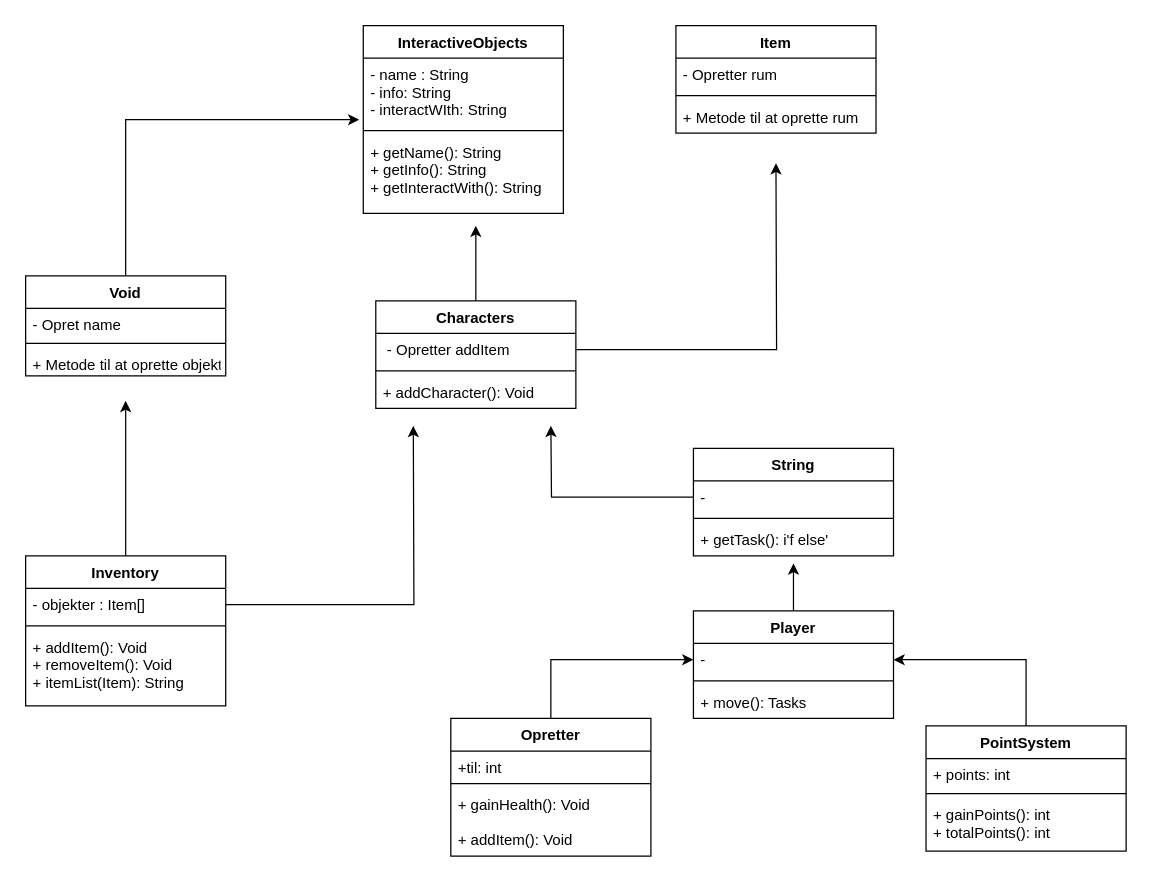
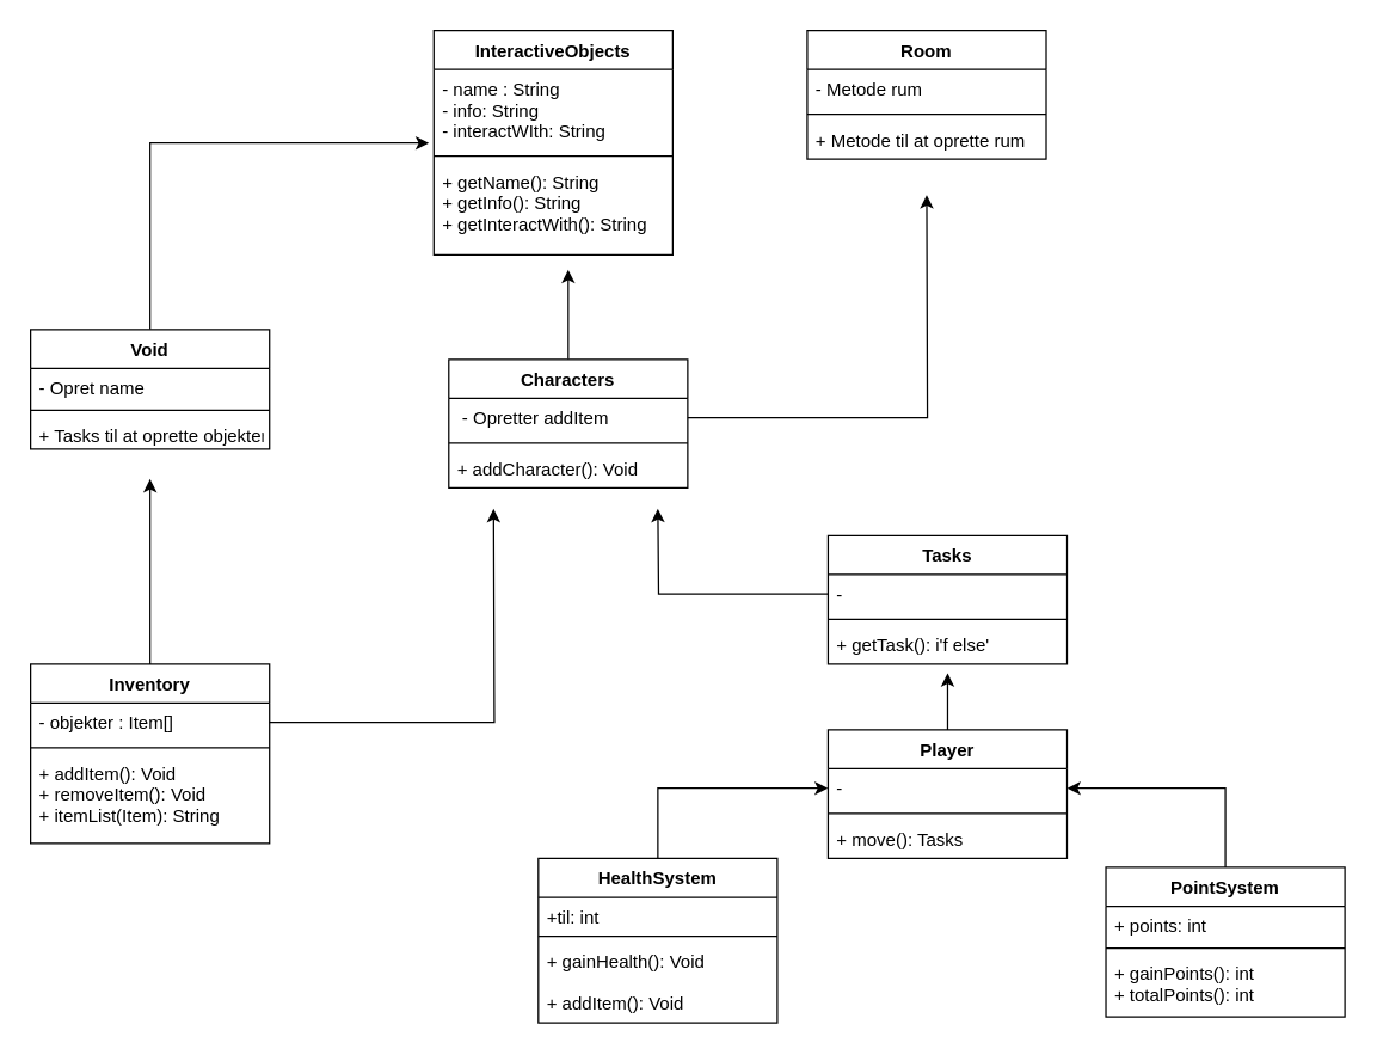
  <mxCell id="0" />
  <mxCell id="1" parent="0" />
  <mxCell id="2" value="InteractiveObjects" style="swimlane;fontStyle=1;align=center;verticalAlign=top;childLayout=stackLayout;horizontal=1;startSize=26;horizontalStack=0;resizeParent=1;resizeParentMax=0;resizeLast=0;collapsible=1;marginBottom=0;" parent="1" vertex="1"><mxGeometry x="290" y="20" width="160" height="150" as="geometry" /></mxCell>
  <mxCell id="3" value="- name : String&#10;- info: String&#10;- interactWIth: String" style="text;strokeColor=none;fillColor=none;align=left;verticalAlign=top;spacingLeft=4;spacingRight=4;overflow=hidden;rotatable=0;points=[[0,0.5],[1,0.5]];portConstraint=eastwest;" parent="2" vertex="1"><mxGeometry y="26" width="160" height="54" as="geometry" /></mxCell>
  <mxCell id="4" value="" style="line;strokeWidth=1;fillColor=none;align=left;verticalAlign=middle;spacingTop=-1;spacingLeft=3;spacingRight=3;rotatable=0;labelPosition=right;points=[];portConstraint=eastwest;" parent="2" vertex="1"><mxGeometry y="80" width="160" height="8" as="geometry" /></mxCell>
  <mxCell id="5" value="+ getName(): String&#10;+ getInfo(): String&#10;+ getInteractWith(): String" style="text;strokeColor=none;fillColor=none;align=left;verticalAlign=top;spacingLeft=4;spacingRight=4;overflow=hidden;rotatable=0;points=[[0,0.5],[1,0.5]];portConstraint=eastwest;" parent="2" vertex="1"><mxGeometry y="88" width="160" height="62" as="geometry" /></mxCell>
  <mxCell id="6" style="edgeStyle=orthogonalEdgeStyle;rounded=0;orthogonalLoop=1;jettySize=auto;html=1;entryX=0;entryY=0.5;entryDx=0;entryDy=0;" edge="1" parent="1" source="7" target="18"><mxGeometry relative="1" as="geometry" /></mxCell>
- <mxCell id="7" value="Opretter" style="swimlane;fontStyle=1;align=center;verticalAlign=top;childLayout=stackLayout;horizontal=1;startSize=26;horizontalStack=0;resizeParent=1;resizeParentMax=0;resizeLast=0;collapsible=1;marginBottom=0;" vertex="1" parent="1"><mxGeometry x="360" y="574" width="160" height="110" as="geometry" /></mxCell>
+ <mxCell id="7" value="HealthSystem" style="swimlane;fontStyle=1;align=center;verticalAlign=top;childLayout=stackLayout;horizontal=1;startSize=26;horizontalStack=0;resizeParent=1;resizeParentMax=0;resizeLast=0;collapsible=1;marginBottom=0;" vertex="1" parent="1"><mxGeometry x="360" y="574" width="160" height="110" as="geometry" /></mxCell>
  <mxCell id="8" value="+til: int" style="text;strokeColor=none;fillColor=none;align=left;verticalAlign=top;spacingLeft=4;spacingRight=4;overflow=hidden;rotatable=0;points=[[0,0.5],[1,0.5]];portConstraint=eastwest;" vertex="1" parent="7"><mxGeometry y="26" width="160" height="22" as="geometry" /></mxCell>
  <mxCell id="9" value="" style="line;strokeWidth=1;fillColor=none;align=left;verticalAlign=middle;spacingTop=-1;spacingLeft=3;spacingRight=3;rotatable=0;labelPosition=right;points=[];portConstraint=eastwest;" vertex="1" parent="7"><mxGeometry y="48" width="160" height="8" as="geometry" /></mxCell>
  <mxCell id="10" value="+ gainHealth(): Void&#10;&#10;+ addItem(): Void" style="text;strokeColor=none;fillColor=none;align=left;verticalAlign=top;spacingLeft=4;spacingRight=4;overflow=hidden;rotatable=0;points=[[0,0.5],[1,0.5]];portConstraint=eastwest;" vertex="1" parent="7"><mxGeometry y="56" width="160" height="54" as="geometry" /></mxCell>
  <mxCell id="11" style="edgeStyle=orthogonalEdgeStyle;rounded=0;orthogonalLoop=1;jettySize=auto;html=1;entryX=1;entryY=0.5;entryDx=0;entryDy=0;" edge="1" parent="1" source="12" target="18"><mxGeometry relative="1" as="geometry" /></mxCell>
  <mxCell id="12" value="PointSystem" style="swimlane;fontStyle=1;align=center;verticalAlign=top;childLayout=stackLayout;horizontal=1;startSize=26;horizontalStack=0;resizeParent=1;resizeParentMax=0;resizeLast=0;collapsible=1;marginBottom=0;" parent="1" vertex="1"><mxGeometry x="740" y="580" width="160" height="100" as="geometry" /></mxCell>
  <mxCell id="13" value="+ points: int" style="text;strokeColor=none;fillColor=none;align=left;verticalAlign=top;spacingLeft=4;spacingRight=4;overflow=hidden;rotatable=0;points=[[0,0.5],[1,0.5]];portConstraint=eastwest;" parent="12" vertex="1"><mxGeometry y="26" width="160" height="24" as="geometry" /></mxCell>
  <mxCell id="14" value="" style="line;strokeWidth=1;fillColor=none;align=left;verticalAlign=middle;spacingTop=-1;spacingLeft=3;spacingRight=3;rotatable=0;labelPosition=right;points=[];portConstraint=eastwest;" parent="12" vertex="1"><mxGeometry y="50" width="160" height="8" as="geometry" /></mxCell>
  <mxCell id="15" value="+ gainPoints(): int&#10;+ totalPoints(): int" style="text;strokeColor=none;fillColor=none;align=left;verticalAlign=top;spacingLeft=4;spacingRight=4;overflow=hidden;rotatable=0;points=[[0,0.5],[1,0.5]];portConstraint=eastwest;" parent="12" vertex="1"><mxGeometry y="58" width="160" height="42" as="geometry" /></mxCell>
  <mxCell id="16" style="edgeStyle=orthogonalEdgeStyle;rounded=0;orthogonalLoop=1;jettySize=auto;html=1;" edge="1" parent="1" source="17"><mxGeometry relative="1" as="geometry"><mxPoint x="634" y="450" as="targetPoint" /></mxGeometry></mxCell>
  <mxCell id="17" value="Player" style="swimlane;fontStyle=1;align=center;verticalAlign=top;childLayout=stackLayout;horizontal=1;startSize=26;horizontalStack=0;resizeParent=1;resizeParentMax=0;resizeLast=0;collapsible=1;marginBottom=0;" vertex="1" parent="1"><mxGeometry x="554" y="488" width="160" height="86" as="geometry" /></mxCell>
  <mxCell id="18" value="- " style="text;strokeColor=none;fillColor=none;align=left;verticalAlign=top;spacingLeft=4;spacingRight=4;overflow=hidden;rotatable=0;points=[[0,0.5],[1,0.5]];portConstraint=eastwest;" vertex="1" parent="17"><mxGeometry y="26" width="160" height="26" as="geometry" /></mxCell>
  <mxCell id="19" value="" style="line;strokeWidth=1;fillColor=none;align=left;verticalAlign=middle;spacingTop=-1;spacingLeft=3;spacingRight=3;rotatable=0;labelPosition=right;points=[];portConstraint=eastwest;" vertex="1" parent="17"><mxGeometry y="52" width="160" height="8" as="geometry" /></mxCell>
  <mxCell id="20" value="+ move(): Tasks" style="text;strokeColor=none;fillColor=none;align=left;verticalAlign=top;spacingLeft=4;spacingRight=4;overflow=hidden;rotatable=0;points=[[0,0.5],[1,0.5]];portConstraint=eastwest;" vertex="1" parent="17"><mxGeometry y="60" width="160" height="26" as="geometry" /></mxCell>
  <mxCell id="21" style="edgeStyle=orthogonalEdgeStyle;rounded=0;orthogonalLoop=1;jettySize=auto;html=1;entryX=-0.02;entryY=0.911;entryDx=0;entryDy=0;entryPerimeter=0;" edge="1" parent="1" source="22" target="3"><mxGeometry relative="1" as="geometry" /></mxCell>
  <mxCell id="22" value="Void" style="swimlane;fontStyle=1;align=center;verticalAlign=top;childLayout=stackLayout;horizontal=1;startSize=26;horizontalStack=0;resizeParent=1;resizeParentMax=0;resizeLast=0;collapsible=1;marginBottom=0;" parent="1" vertex="1"><mxGeometry x="20" y="220" width="160" height="80" as="geometry" /></mxCell>
  <mxCell id="23" value="- Opret name" style="text;strokeColor=none;fillColor=none;align=left;verticalAlign=top;spacingLeft=4;spacingRight=4;overflow=hidden;rotatable=0;points=[[0,0.5],[1,0.5]];portConstraint=eastwest;" parent="22" vertex="1"><mxGeometry y="26" width="160" height="24" as="geometry" /></mxCell>
  <mxCell id="24" value="" style="line;strokeWidth=1;fillColor=none;align=left;verticalAlign=middle;spacingTop=-1;spacingLeft=3;spacingRight=3;rotatable=0;labelPosition=right;points=[];portConstraint=eastwest;" parent="22" vertex="1"><mxGeometry y="50" width="160" height="8" as="geometry" /></mxCell>
- <mxCell id="25" value="+ Metode til at oprette objekter" style="text;strokeColor=none;fillColor=none;align=left;verticalAlign=top;spacingLeft=4;spacingRight=4;overflow=hidden;rotatable=0;points=[[0,0.5],[1,0.5]];portConstraint=eastwest;" parent="22" vertex="1"><mxGeometry y="58" width="160" height="22" as="geometry" /></mxCell>
+ <mxCell id="25" value="+ Tasks til at oprette objekter" style="text;strokeColor=none;fillColor=none;align=left;verticalAlign=top;spacingLeft=4;spacingRight=4;overflow=hidden;rotatable=0;points=[[0,0.5],[1,0.5]];portConstraint=eastwest;" parent="22" vertex="1"><mxGeometry y="58" width="160" height="22" as="geometry" /></mxCell>
  <mxCell id="26" style="edgeStyle=orthogonalEdgeStyle;rounded=0;orthogonalLoop=1;jettySize=auto;html=1;" edge="1" parent="1" source="27"><mxGeometry relative="1" as="geometry"><mxPoint x="100" y="320" as="targetPoint" /></mxGeometry></mxCell>
  <mxCell id="27" value="Inventory" style="swimlane;fontStyle=1;align=center;verticalAlign=top;childLayout=stackLayout;horizontal=1;startSize=26;horizontalStack=0;resizeParent=1;resizeParentMax=0;resizeLast=0;collapsible=1;marginBottom=0;" parent="1" vertex="1"><mxGeometry x="20" y="444" width="160" height="120" as="geometry" /></mxCell>
  <mxCell id="28" value="- objekter : Item[]" style="text;strokeColor=none;fillColor=none;align=left;verticalAlign=top;spacingLeft=4;spacingRight=4;overflow=hidden;rotatable=0;points=[[0,0.5],[1,0.5]];portConstraint=eastwest;" parent="27" vertex="1"><mxGeometry y="26" width="160" height="26" as="geometry" /></mxCell>
  <mxCell id="29" value="" style="line;strokeWidth=1;fillColor=none;align=left;verticalAlign=middle;spacingTop=-1;spacingLeft=3;spacingRight=3;rotatable=0;labelPosition=right;points=[];portConstraint=eastwest;" parent="27" vertex="1"><mxGeometry y="52" width="160" height="8" as="geometry" /></mxCell>
  <mxCell id="30" value="+ addItem(): Void &#10;+ removeItem(): Void&#10;+ itemList(Item): String" style="text;strokeColor=none;fillColor=none;align=left;verticalAlign=top;spacingLeft=4;spacingRight=4;overflow=hidden;rotatable=0;points=[[0,0.5],[1,0.5]];portConstraint=eastwest;" parent="27" vertex="1"><mxGeometry y="60" width="160" height="60" as="geometry" /></mxCell>
- <mxCell id="31" value="String" style="swimlane;fontStyle=1;align=center;verticalAlign=top;childLayout=stackLayout;horizontal=1;startSize=26;horizontalStack=0;resizeParent=1;resizeParentMax=0;resizeLast=0;collapsible=1;marginBottom=0;" vertex="1" parent="1"><mxGeometry x="554" y="358" width="160" height="86" as="geometry" /></mxCell>
+ <mxCell id="31" value="Tasks" style="swimlane;fontStyle=1;align=center;verticalAlign=top;childLayout=stackLayout;horizontal=1;startSize=26;horizontalStack=0;resizeParent=1;resizeParentMax=0;resizeLast=0;collapsible=1;marginBottom=0;" vertex="1" parent="1"><mxGeometry x="554" y="358" width="160" height="86" as="geometry" /></mxCell>
  <mxCell id="32" value="-" style="text;strokeColor=none;fillColor=none;align=left;verticalAlign=top;spacingLeft=4;spacingRight=4;overflow=hidden;rotatable=0;points=[[0,0.5],[1,0.5]];portConstraint=eastwest;" vertex="1" parent="31"><mxGeometry y="26" width="160" height="26" as="geometry" /></mxCell>
  <mxCell id="33" value="" style="line;strokeWidth=1;fillColor=none;align=left;verticalAlign=middle;spacingTop=-1;spacingLeft=3;spacingRight=3;rotatable=0;labelPosition=right;points=[];portConstraint=eastwest;" vertex="1" parent="31"><mxGeometry y="52" width="160" height="8" as="geometry" /></mxCell>
  <mxCell id="34" value="+ getTask(): i'f else'" style="text;strokeColor=none;fillColor=none;align=left;verticalAlign=top;spacingLeft=4;spacingRight=4;overflow=hidden;rotatable=0;points=[[0,0.5],[1,0.5]];portConstraint=eastwest;" vertex="1" parent="31"><mxGeometry y="60" width="160" height="26" as="geometry" /></mxCell>
  <mxCell id="35" style="edgeStyle=orthogonalEdgeStyle;rounded=0;orthogonalLoop=1;jettySize=auto;html=1;" edge="1" parent="1" source="36"><mxGeometry relative="1" as="geometry"><mxPoint x="380" y="180" as="targetPoint" /></mxGeometry></mxCell>
  <mxCell id="36" value="Characters" style="swimlane;fontStyle=1;align=center;verticalAlign=top;childLayout=stackLayout;horizontal=1;startSize=26;horizontalStack=0;resizeParent=1;resizeParentMax=0;resizeLast=0;collapsible=1;marginBottom=0;" parent="1" vertex="1"><mxGeometry x="300" y="240" width="160" height="86" as="geometry" /></mxCell>
  <mxCell id="37" value=" - Opretter addItem" style="text;strokeColor=none;fillColor=none;align=left;verticalAlign=top;spacingLeft=4;spacingRight=4;overflow=hidden;rotatable=0;points=[[0,0.5],[1,0.5]];portConstraint=eastwest;" parent="36" vertex="1"><mxGeometry y="26" width="160" height="26" as="geometry" /></mxCell>
  <mxCell id="38" value="" style="line;strokeWidth=1;fillColor=none;align=left;verticalAlign=middle;spacingTop=-1;spacingLeft=3;spacingRight=3;rotatable=0;labelPosition=right;points=[];portConstraint=eastwest;" parent="36" vertex="1"><mxGeometry y="52" width="160" height="8" as="geometry" /></mxCell>
  <mxCell id="39" value="+ addCharacter(): Void" style="text;strokeColor=none;fillColor=none;align=left;verticalAlign=top;spacingLeft=4;spacingRight=4;overflow=hidden;rotatable=0;points=[[0,0.5],[1,0.5]];portConstraint=eastwest;" parent="36" vertex="1"><mxGeometry y="60" width="160" height="26" as="geometry" /></mxCell>
- <mxCell id="40" value="Item" style="swimlane;fontStyle=1;align=center;verticalAlign=top;childLayout=stackLayout;horizontal=1;startSize=26;horizontalStack=0;resizeParent=1;resizeParentMax=0;resizeLast=0;collapsible=1;marginBottom=0;" parent="1" vertex="1"><mxGeometry x="540" y="20" width="160" height="86" as="geometry" /></mxCell>
- <mxCell id="41" value="- Opretter rum" style="text;strokeColor=none;fillColor=none;align=left;verticalAlign=top;spacingLeft=4;spacingRight=4;overflow=hidden;rotatable=0;points=[[0,0.5],[1,0.5]];portConstraint=eastwest;" parent="40" vertex="1"><mxGeometry y="26" width="160" height="26" as="geometry" /></mxCell>
+ <mxCell id="40" value="Room" style="swimlane;fontStyle=1;align=center;verticalAlign=top;childLayout=stackLayout;horizontal=1;startSize=26;horizontalStack=0;resizeParent=1;resizeParentMax=0;resizeLast=0;collapsible=1;marginBottom=0;" parent="1" vertex="1"><mxGeometry x="540" y="20" width="160" height="86" as="geometry" /></mxCell>
+ <mxCell id="41" value="- Metode rum" style="text;strokeColor=none;fillColor=none;align=left;verticalAlign=top;spacingLeft=4;spacingRight=4;overflow=hidden;rotatable=0;points=[[0,0.5],[1,0.5]];portConstraint=eastwest;" parent="40" vertex="1"><mxGeometry y="26" width="160" height="26" as="geometry" /></mxCell>
  <mxCell id="42" value="" style="line;strokeWidth=1;fillColor=none;align=left;verticalAlign=middle;spacingTop=-1;spacingLeft=3;spacingRight=3;rotatable=0;labelPosition=right;points=[];portConstraint=eastwest;" parent="40" vertex="1"><mxGeometry y="52" width="160" height="8" as="geometry" /></mxCell>
  <mxCell id="43" value="+ Metode til at oprette rum" style="text;strokeColor=none;fillColor=none;align=left;verticalAlign=top;spacingLeft=4;spacingRight=4;overflow=hidden;rotatable=0;points=[[0,0.5],[1,0.5]];portConstraint=eastwest;" parent="40" vertex="1"><mxGeometry y="60" width="160" height="26" as="geometry" /></mxCell>
  <mxCell id="44" style="edgeStyle=orthogonalEdgeStyle;rounded=0;orthogonalLoop=1;jettySize=auto;html=1;" edge="1" parent="1" source="37"><mxGeometry relative="1" as="geometry"><mxPoint x="620" y="130" as="targetPoint" /></mxGeometry></mxCell>
  <mxCell id="45" style="edgeStyle=orthogonalEdgeStyle;rounded=0;orthogonalLoop=1;jettySize=auto;html=1;" edge="1" parent="1" source="32"><mxGeometry relative="1" as="geometry"><mxPoint x="440" y="340" as="targetPoint" /></mxGeometry></mxCell>
  <mxCell id="46" style="edgeStyle=orthogonalEdgeStyle;rounded=0;orthogonalLoop=1;jettySize=auto;html=1;" edge="1" parent="1" source="28"><mxGeometry relative="1" as="geometry"><mxPoint x="330" y="340" as="targetPoint" /></mxGeometry></mxCell>
